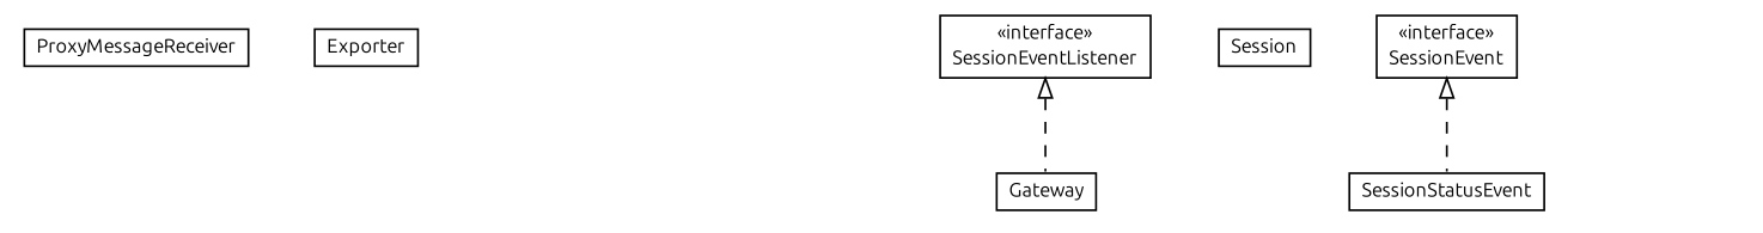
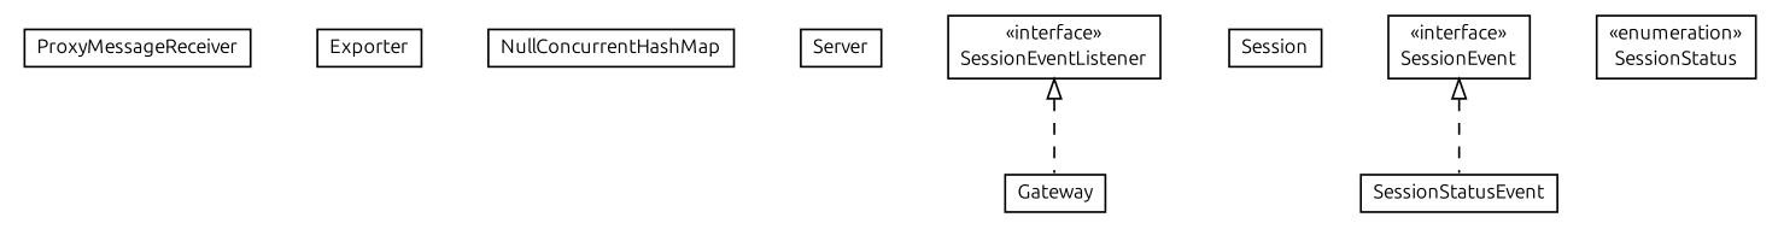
  digraph {
    fontname=Ubuntu
    nodesep=0.25
    ranksep=0.5
    node [fontcolor=black fontname=Ubuntu fontsize=10.0 shape=plaintext]
    edge [arrowtail=empty dir=back fontname=Ubuntu fontsize=10 headport=p labelfontname=Helvetica labelfontsize=10 style=dashed tailport=p]
    n1 [label=<<table title="org.universAAL.ri.gateway.ProxyMessageReceiver" border="0" cellborder="1" cellspacing="0" cellpadding="2" port="p" href="./ProxyMessageReceiver.html"> 		<tr><td><table border="0" cellspacing="0" cellpadding="1"> <tr><td align="center" balign="center"> ProxyMessageReceiver </td></tr> 		</table></td></tr> 		</table>>]
    n2 [label=<<table title="org.universAAL.ri.gateway.Exporter" border="0" cellborder="1" cellspacing="0" cellpadding="2" port="p" href="./Exporter.html"> 		<tr><td><table border="0" cellspacing="0" cellpadding="1"> <tr><td align="center" balign="center"> Exporter </td></tr> 		</table></td></tr> 		</table>>]
+   n3 [label=<<table title="org.universAAL.ri.gateway.Exporter.NullConcurrentHashMap" border="0" cellborder="1" cellspacing="0" cellpadding="2" port="p" href="./Exporter.NullConcurrentHashMap.html"> 		<tr><td><table border="0" cellspacing="0" cellpadding="1"> <tr><td align="center" balign="center"> NullConcurrentHashMap </td></tr> 		</table></td></tr> 		</table>>]
+   n4 [label=<<table title="org.universAAL.ri.gateway.Server" border="0" cellborder="1" cellspacing="0" cellpadding="2" port="p" href="./Server.html"> 		<tr><td><table border="0" cellspacing="0" cellpadding="1"> <tr><td align="center" balign="center"> Server </td></tr> 		</table></td></tr> 		</table>>]
    n5 [label=<<table title="org.universAAL.ri.gateway.Gateway" border="0" cellborder="1" cellspacing="0" cellpadding="2" port="p" href="./Gateway.html"> 		<tr><td><table border="0" cellspacing="0" cellpadding="1"> <tr><td align="center" balign="center"> Gateway </td></tr> 		</table></td></tr> 		</table>>]
    n6 [label=<<table title="org.universAAL.ri.gateway.SessionEventListener" border="0" cellborder="1" cellspacing="0" cellpadding="2" port="p" href="./SessionEventListener.html"> 		<tr><td><table border="0" cellspacing="0" cellpadding="1"> <tr><td align="center" balign="center"> &#171;interface&#187; </td></tr> <tr><td align="center" balign="center"> SessionEventListener </td></tr> 		</table></td></tr> 		</table>>]
    n7 [label=<<table title="org.universAAL.ri.gateway.Session" border="0" cellborder="1" cellspacing="0" cellpadding="2" port="p" href="./Session.html"> 		<tr><td><table border="0" cellspacing="0" cellpadding="1"> <tr><td align="center" balign="center"> Session </td></tr> 		</table></td></tr> 		</table>>]
    n8 [label=<<table title="org.universAAL.ri.gateway.Session.SessionStatusEvent" border="0" cellborder="1" cellspacing="0" cellpadding="2" port="p" href="./Session.SessionStatusEvent.html"> 		<tr><td><table border="0" cellspacing="0" cellpadding="1"> <tr><td align="center" balign="center"> SessionStatusEvent </td></tr> 		</table></td></tr> 		</table>>]
    n9 [label=<<table title="org.universAAL.ri.gateway.SessionEvent" border="0" cellborder="1" cellspacing="0" cellpadding="2" port="p" href="./SessionEvent.html"> 		<tr><td><table border="0" cellspacing="0" cellpadding="1"> <tr><td align="center" balign="center"> &#171;interface&#187; </td></tr> <tr><td align="center" balign="center"> SessionEvent </td></tr> 		</table></td></tr> 		</table>>]
+   n10 [label=<<table title="org.universAAL.ri.gateway.SessionEvent.SessionStatus" border="0" cellborder="1" cellspacing="0" cellpadding="2" port="p" href="./SessionEvent.SessionStatus.html"> 		<tr><td><table border="0" cellspacing="0" cellpadding="1"> <tr><td align="center" balign="center"> &#171;enumeration&#187; </td></tr> <tr><td align="center" balign="center"> SessionStatus </td></tr> 		</table></td></tr> 		</table>>]
    n6 -> n5
    n9 -> n8
  }
